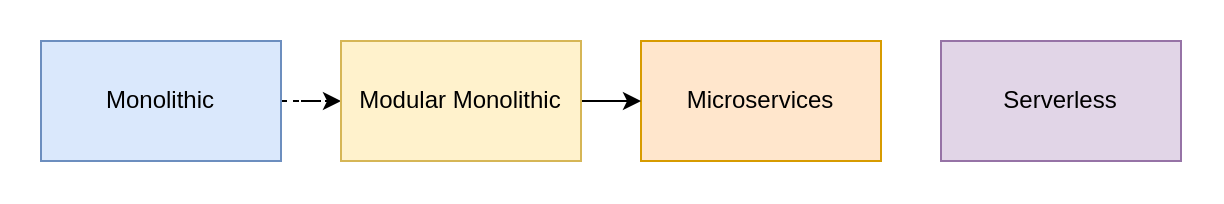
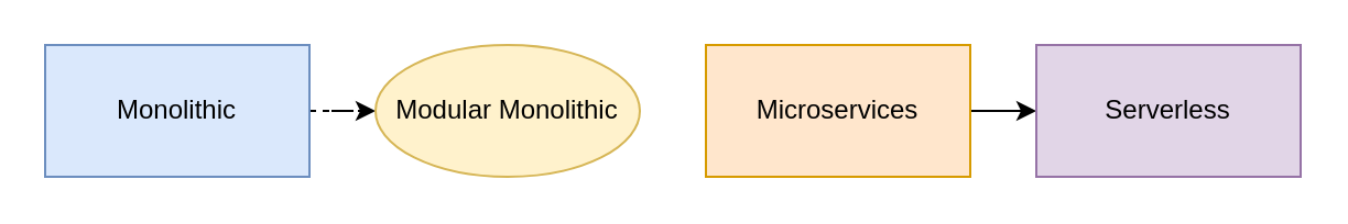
  <mxCell id="0" />
  <mxCell id="1" parent="0" />
  <mxCell id="2" style="edgeStyle=orthogonalEdgeStyle;rounded=0;orthogonalLoop=1;jettySize=auto;html=1;entryX=0;entryY=0.5;entryDx=0;entryDy=0;dashed=1;" edge="1" parent="1" source="3" target="7"><mxGeometry relative="1" as="geometry" /></mxCell>
  <mxCell id="3" value="Monolithic" style="rounded=0;whiteSpace=wrap;html=1;fillColor=#dae8fc;strokeColor=#6c8ebf;" vertex="1" parent="1"><mxGeometry x="20" y="20" width="120" height="60" as="geometry" /></mxCell>
+ <mxCell id="4" style="edgeStyle=orthogonalEdgeStyle;rounded=0;orthogonalLoop=1;jettySize=auto;html=1;entryX=0;entryY=0.5;entryDx=0;entryDy=0;" edge="1" parent="1" source="5" target="8"><mxGeometry relative="1" as="geometry" /></mxCell>
  <mxCell id="5" value="Microservices" style="rounded=0;whiteSpace=wrap;html=1;fillColor=#ffe6cc;strokeColor=#d79b00;" vertex="1" parent="1"><mxGeometry x="320" y="20" width="120" height="60" as="geometry" /></mxCell>
- <mxCell id="6" style="edgeStyle=orthogonalEdgeStyle;rounded=0;orthogonalLoop=1;jettySize=auto;html=1;entryX=0;entryY=0.5;entryDx=0;entryDy=0;" edge="1" parent="1" source="7" target="5"><mxGeometry relative="1" as="geometry" /></mxCell>
- <mxCell id="7" value="Modular Monolithic" style="rounded=0;whiteSpace=wrap;html=1;fillColor=#fff2cc;strokeColor=#d6b656;" vertex="1" parent="1"><mxGeometry x="170" y="20" width="120" height="60" as="geometry" /></mxCell>
+ <mxCell id="7" value="Modular Monolithic" style="ellipse;whiteSpace=wrap;html=1;fillColor=#fff2cc;strokeColor=#d6b656;" vertex="1" parent="1"><mxGeometry x="170" y="20" width="120" height="60" as="geometry" /></mxCell>
  <mxCell id="8" value="Serverless" style="rounded=0;whiteSpace=wrap;html=1;fillColor=#e1d5e7;strokeColor=#9673a6;" vertex="1" parent="1"><mxGeometry x="470" y="20" width="120" height="60" as="geometry" /></mxCell>
